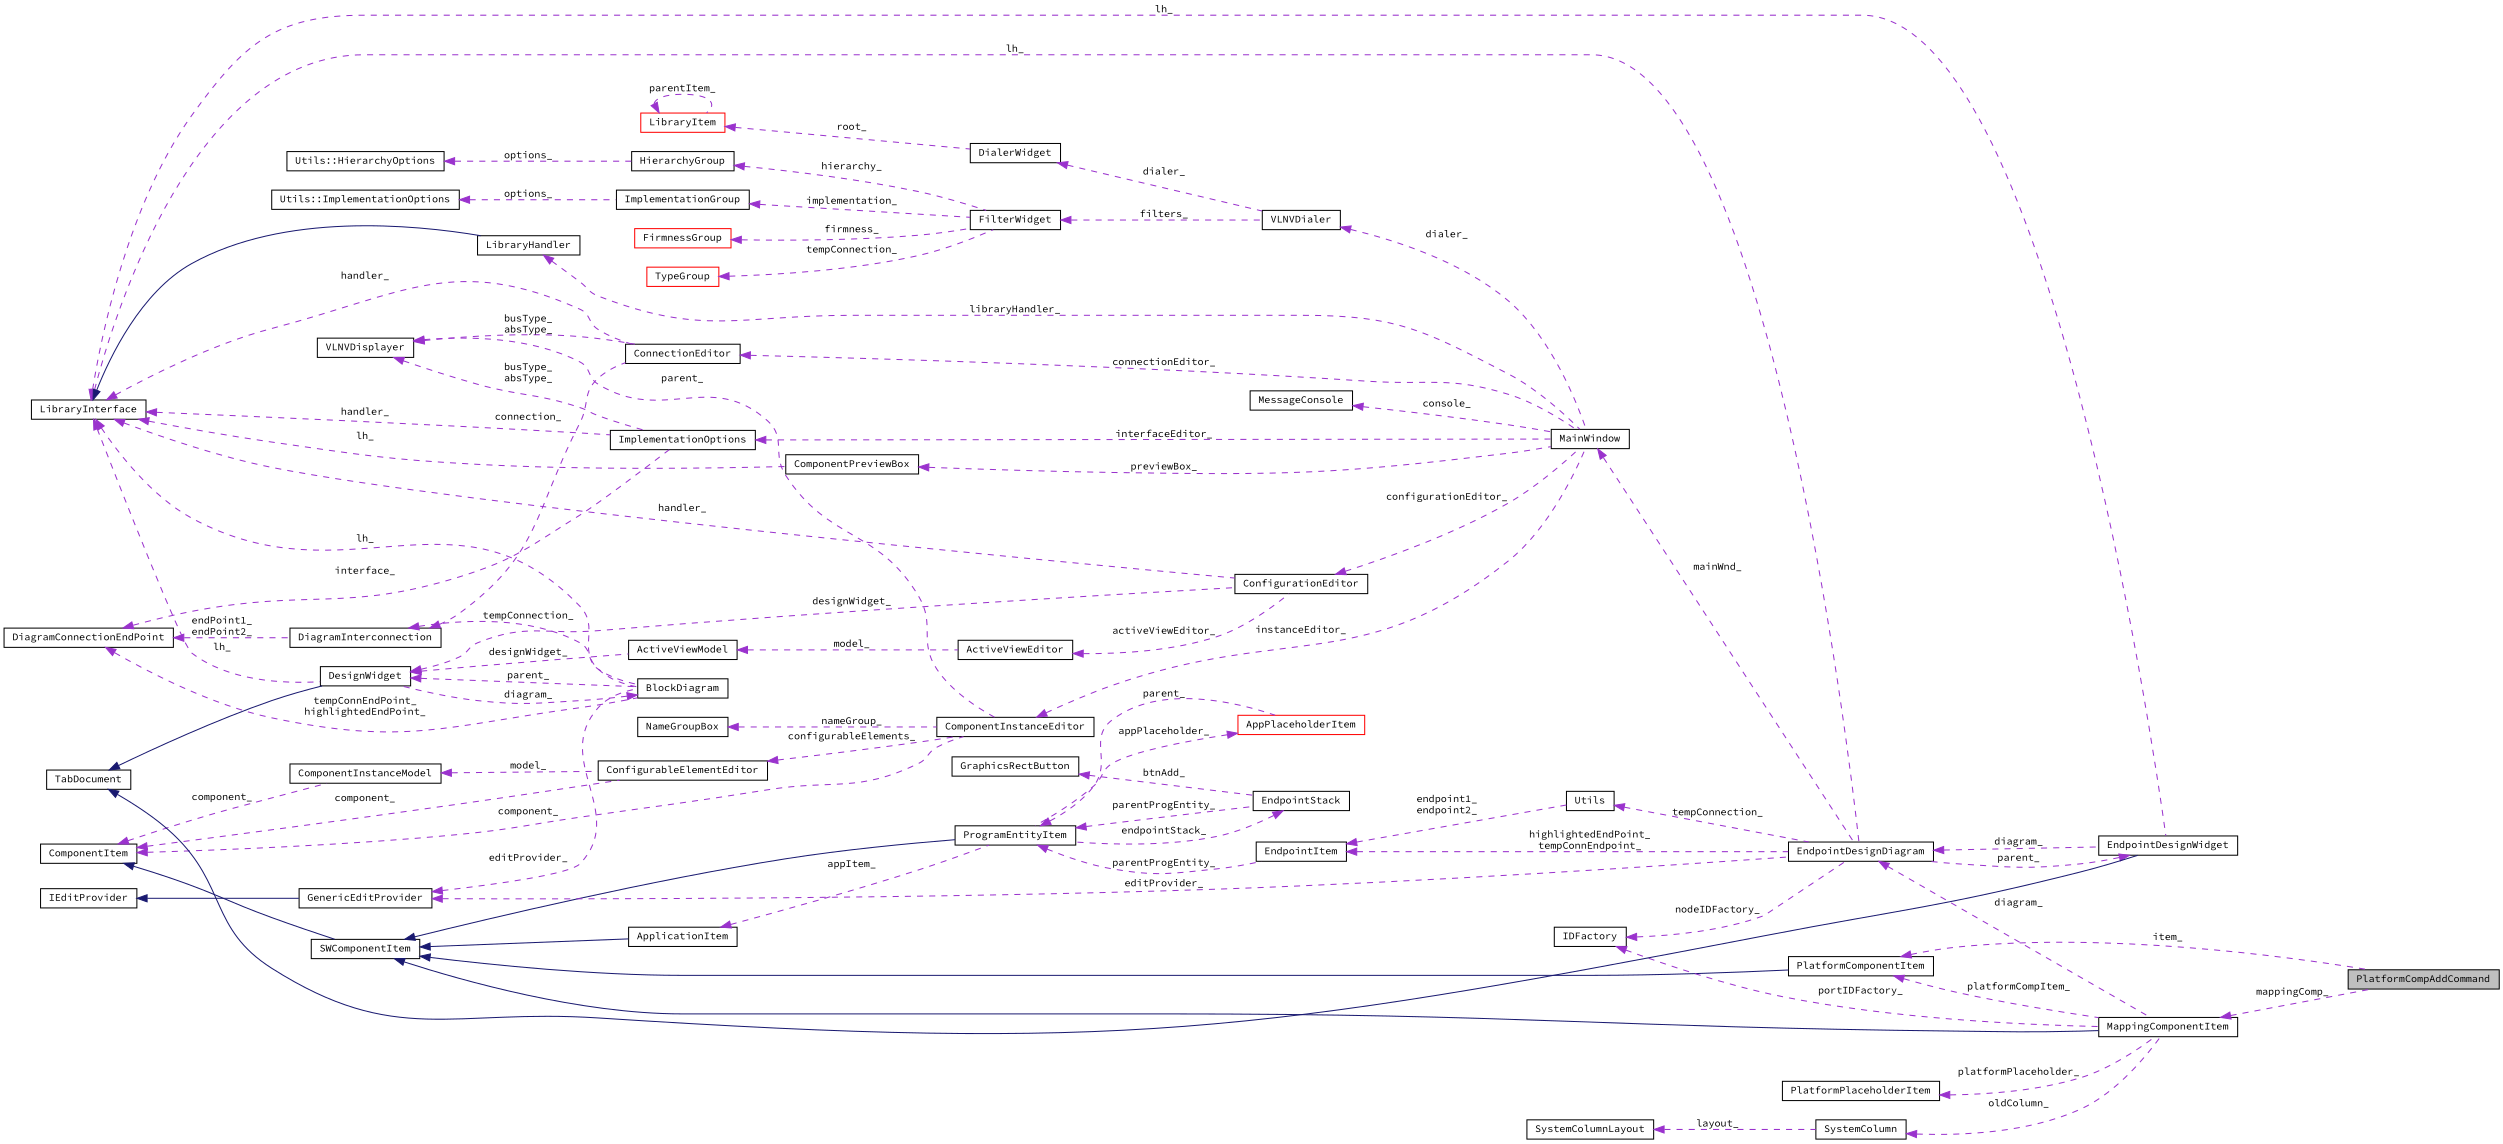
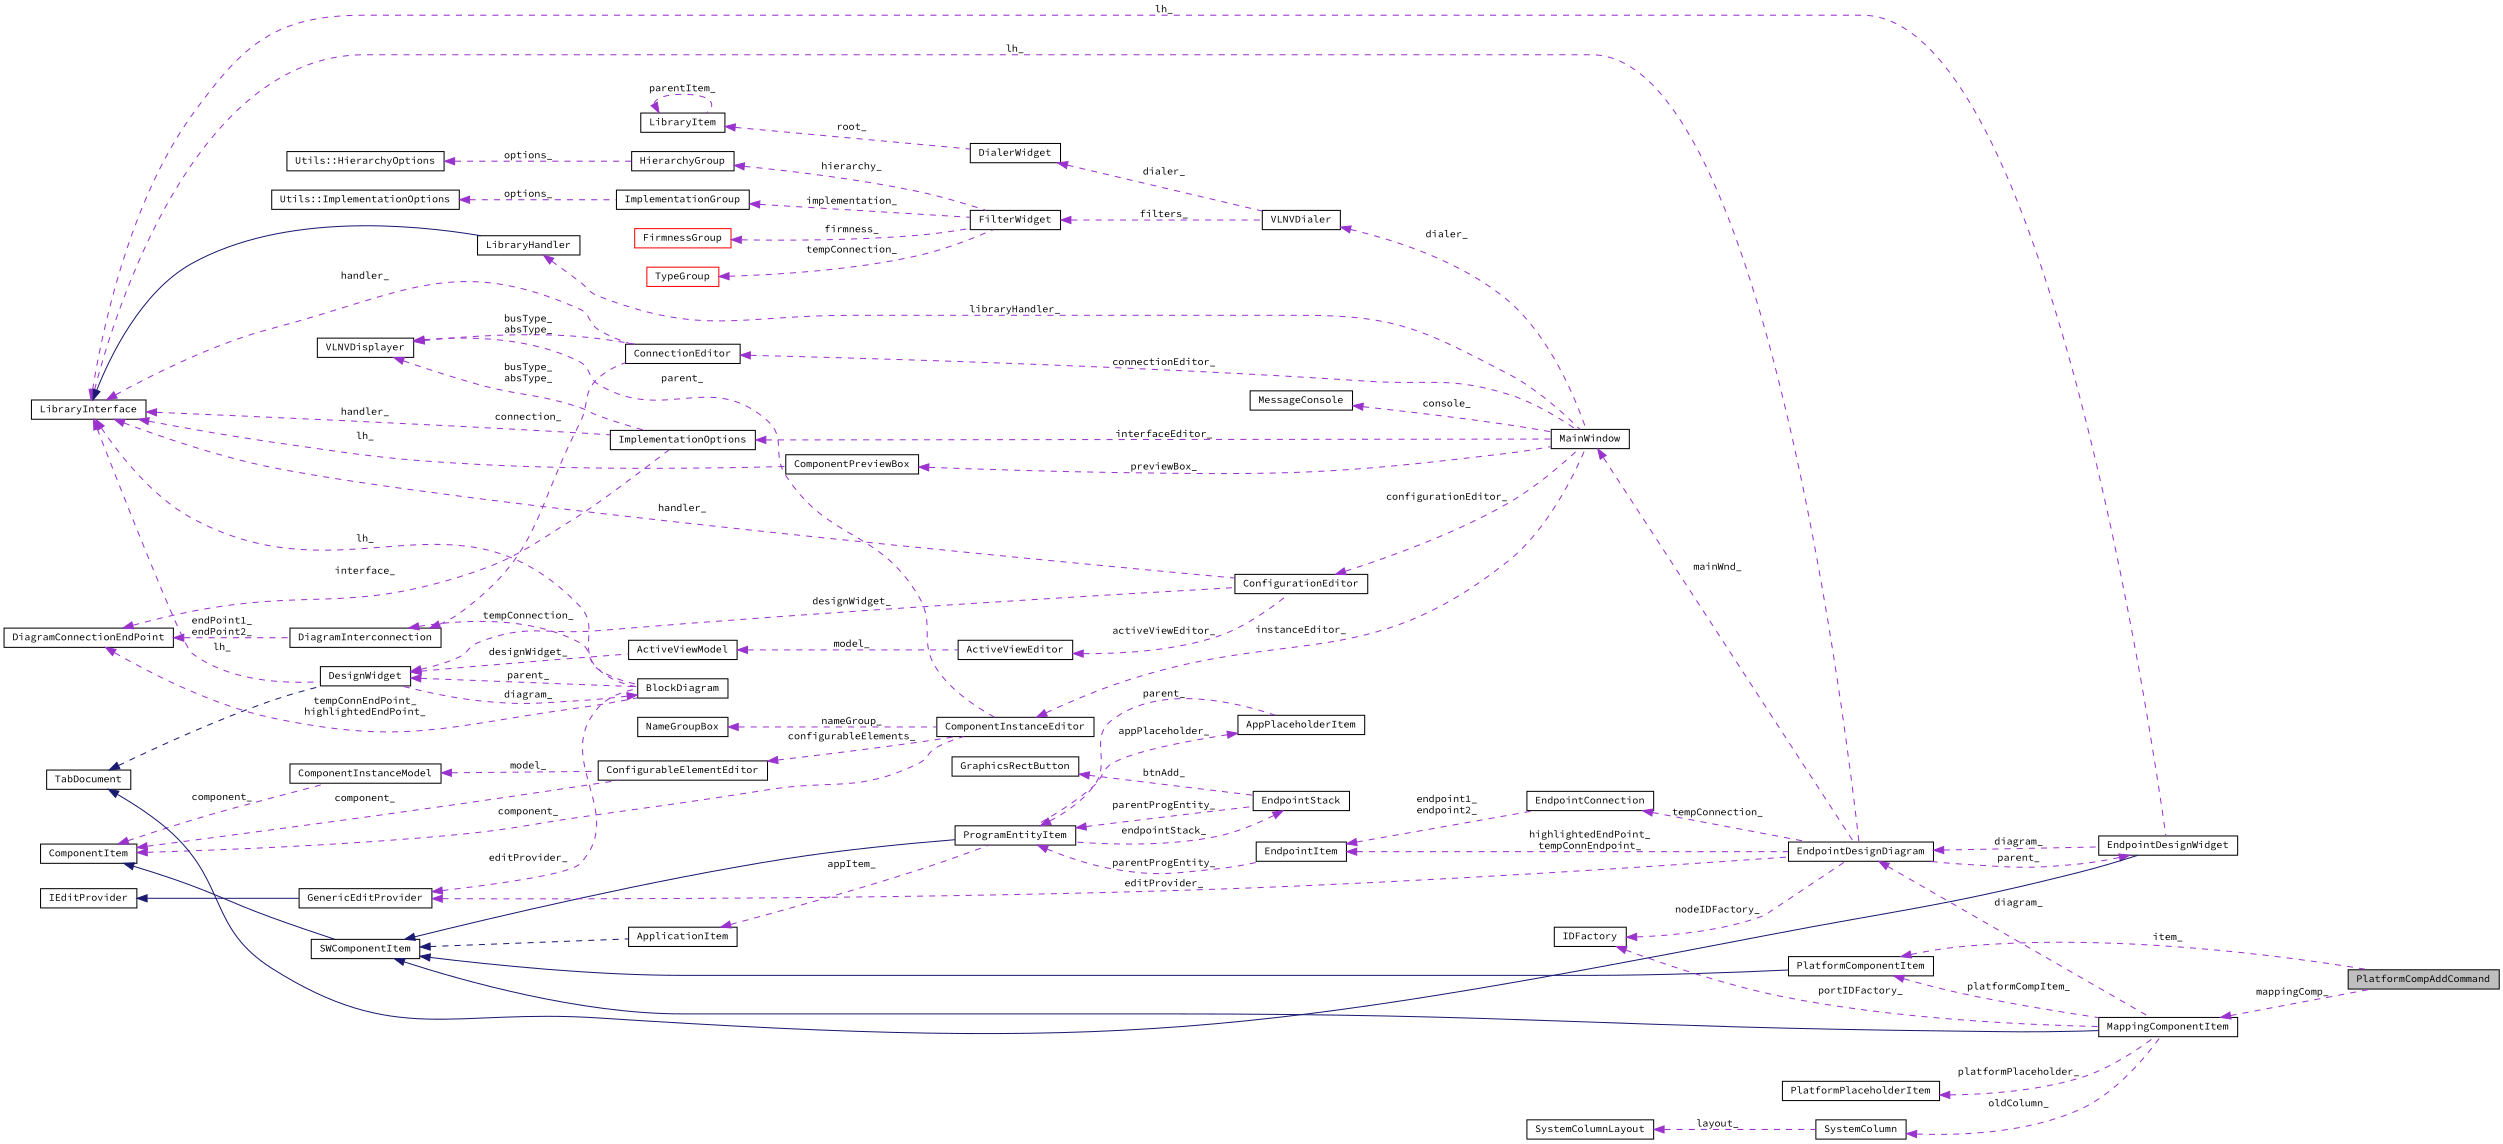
  digraph {
    fontname="Source Code Pro"
    rankdir=LR
    node [color=black fontname="Source Code Pro" fontsize=10 shape=record]
    edge [color=darkorchid3 dir=back fontname="Source Code Pro" fontsize=10 labelfontname=FreeSans labelfontsize=10 style=dashed]
    n1 [fillcolor=grey75 fontcolor=black height=0.2 label=PlatformCompAddCommand style=filled width=0.4]
    n2 [height=0.2 label=MappingComponentItem width=0.4]
    n3 [height=0.2 label=SWComponentItem width=0.4]
    n4 [height=0.2 label=ProgramEntityItem width=0.4]
    n5 [height=0.2 label=ApplicationItem width=0.4]
    n6 [height=0.2 label=PlatformComponentItem width=0.4]
    n7 [height=0.2 label=EndpointItem width=0.4]
-   n8 [color=red height=0.2 label=AppPlaceholderItem width=0.4]
+   n8 [height=0.2 label=AppPlaceholderItem width=0.4]
    n9 [height=0.2 label=EndpointStack width=0.4]
    n10 [height=0.2 label=ComponentItem width=0.4]
    n11 [height=0.2 label=ComponentInstanceEditor width=0.4]
    n12 [height=0.2 label=ConfigurableElementEditor width=0.4]
    n13 [height=0.2 label=ComponentInstanceModel width=0.4]
    n14 [height=0.2 label=MainWindow width=0.4]
    n15 [height=0.2 label=IDFactory width=0.4]
    n16 [height=0.2 label=EndpointDesignDiagram width=0.4]
    n17 [height=0.2 label=EndpointDesignWidget width=0.4]
-   n18 [height=0.2 label=Utils width=0.4]
+   n18 [height=0.2 label=EndpointConnection width=0.4]
    n19 [height=0.2 label=GraphicsRectButton width=0.4]
    n20 [height=0.2 label=LibraryInterface width=0.4]
    n21 [height=0.2 label=ConfigurationEditor width=0.4]
    n22 [height=0.2 label=DesignWidget width=0.4]
    n23 [height=0.2 label=BlockDiagram width=0.4]
    n24 [height=0.2 label=ConnectionEditor width=0.4]
    n25 [height=0.2 label=LibraryHandler width=0.4]
    n26 [height=0.2 label=ImplementationOptions width=0.4]
    n27 [height=0.2 label=ComponentPreviewBox width=0.4]
    n28 [height=0.2 label=ActiveViewModel width=0.4]
    n29 [height=0.2 label=TabDocument width=0.4]
    n30 [height=0.2 label=GenericEditProvider width=0.4]
    n31 [height=0.2 label=IEditProvider width=0.4]
    n32 [height=0.2 label=VLNVDialer width=0.4]
    n33 [height=0.2 label=FilterWidget width=0.4]
    n34 [height=0.2 label=ImplementationGroup width=0.4]
    n35 [height=0.2 label="Utils::ImplementationOptions" width=0.4]
    n36 [height=0.2 label=HierarchyGroup width=0.4]
    n37 [height=0.2 label="Utils::HierarchyOptions" width=0.4]
    n38 [color=red height=0.2 label=FirmnessGroup width=0.4]
    n39 [color=red height=0.2 label=TypeGroup width=0.4]
    n40 [height=0.2 label=DialerWidget width=0.4]
-   n41 [color=red height=0.2 label=LibraryItem width=0.4]
+   n41 [height=0.2 label=LibraryItem width=0.4]
    n42 [height=0.2 label=ActiveViewEditor width=0.4]
    n43 [height=0.2 label=DiagramInterconnection width=0.4]
    n44 [height=0.2 label=DiagramConnectionEndPoint width=0.4]
    n45 [height=0.2 label=VLNVDisplayer width=0.4]
    n46 [height=0.2 label=NameGroupBox width=0.4]
    n47 [height=0.2 label=MessageConsole width=0.4]
    n48 [height=0.2 label=PlatformPlaceholderItem width=0.4]
    n49 [height=0.2 label=SystemColumn width=0.4]
    n50 [height=0.2 label=SystemColumnLayout width=0.4]
    n2 -> n1 [label=mappingComp_]
    n3 -> n2 [color=midnightblue style=solid]
    n3 -> n4 [color=midnightblue style=solid]
-   n3 -> n5 [color=midnightblue style=solid]
+   n3 -> n5 [color=midnightblue]
    n3 -> n6 [color=midnightblue style=solid]
    n4 -> n7 [label=parentProgEntity_]
    n4 -> n8 [label=parent_]
    n4 -> n9 [label=parentProgEntity_]
    n5 -> n4 [label=appItem_]
    n6 -> n1 [label=item_]
    n6 -> n2 [label=platformCompItem_]
    n7 -> n16 [label="highlightedEndPoint_\ntempConnEndpoint_"]
    n7 -> n18 [label="endpoint1_\nendpoint2_"]
    n8 -> n4 [label=appPlaceholder_]
    n9 -> n4 [label=endpointStack_]
    n10 -> n3 [color=midnightblue style=solid]
    n10 -> n11 [label=component_]
    n10 -> n12 [label=component_]
    n10 -> n13 [label=component_]
    n11 -> n14 [label=instanceEditor_]
    n12 -> n11 [label=configurableElements_]
    n13 -> n12 [label=model_]
    n14 -> n16 [label=mainWnd_]
    n15 -> n2 [label=portIDFactory_]
    n15 -> n16 [label=nodeIDFactory_]
    n16 -> n2 [label=diagram_]
    n16 -> n17 [label=diagram_]
    n17 -> n16 [label=parent_]
    n18 -> n16 [label=tempConnection_]
    n19 -> n9 [label=btnAdd_]
    n20 -> n16 [label=lh_]
    n20 -> n17 [label=lh_]
    n20 -> n21 [label=handler_]
    n20 -> n22 [label=lh_]
    n20 -> n23 [label=lh_]
    n20 -> n24 [label=handler_]
    n20 -> n25 [color=midnightblue style=solid]
    n20 -> n26 [label=handler_]
    n20 -> n27 [label=lh_]
    n21 -> n14 [label=configurationEditor_]
    n22 -> n21 [label=designWidget_]
    n22 -> n23 [label=parent_]
    n22 -> n28 [label=designWidget_]
    n23 -> n22 [label=diagram_]
    n24 -> n14 [label=connectionEditor_]
    n25 -> n14 [label=libraryHandler_]
    n26 -> n14 [label=interfaceEditor_]
    n27 -> n14 [label=previewBox_]
    n28 -> n42 [label=model_]
    n29 -> n17 [color=midnightblue style=solid]
-   n29 -> n22 [color=midnightblue style=solid]
+   n29 -> n22 [color=midnightblue]
    n30 -> n16 [label=editProvider_]
    n30 -> n23 [label=editProvider_]
    n31 -> n30 [color=midnightblue style=solid]
    n32 -> n14 [label=dialer_]
    n33 -> n32 [label=filters_]
    n34 -> n33 [label=implementation_]
    n35 -> n34 [label=options_]
    n36 -> n33 [label=hierarchy_]
    n37 -> n36 [label=options_]
    n38 -> n33 [label=firmness_]
    n39 -> n33 [label=tempConnection_]
    n40 -> n32 [label=dialer_]
    n41 -> n40 [label=root_]
    n41 -> n41 [label=parentItem_]
    n42 -> n21 [label=activeViewEditor_]
    n43 -> n23 [label=tempConnection_]
    n43 -> n24 [label=connection_]
    n44 -> n23 [label="tempConnEndPoint_\nhighlightedEndPoint_"]
    n44 -> n26 [label=interface_]
    n44 -> n43 [label="endPoint1_\nendPoint2_"]
    n45 -> n11 [label=parent_]
    n45 -> n24 [label="busType_\nabsType_"]
    n45 -> n26 [label="busType_\nabsType_"]
    n46 -> n11 [label=nameGroup_]
    n47 -> n14 [label=console_]
    n48 -> n2 [label=platformPlaceholder_]
    n49 -> n2 [label=oldColumn_]
    n50 -> n49 [label=layout_]
  }
